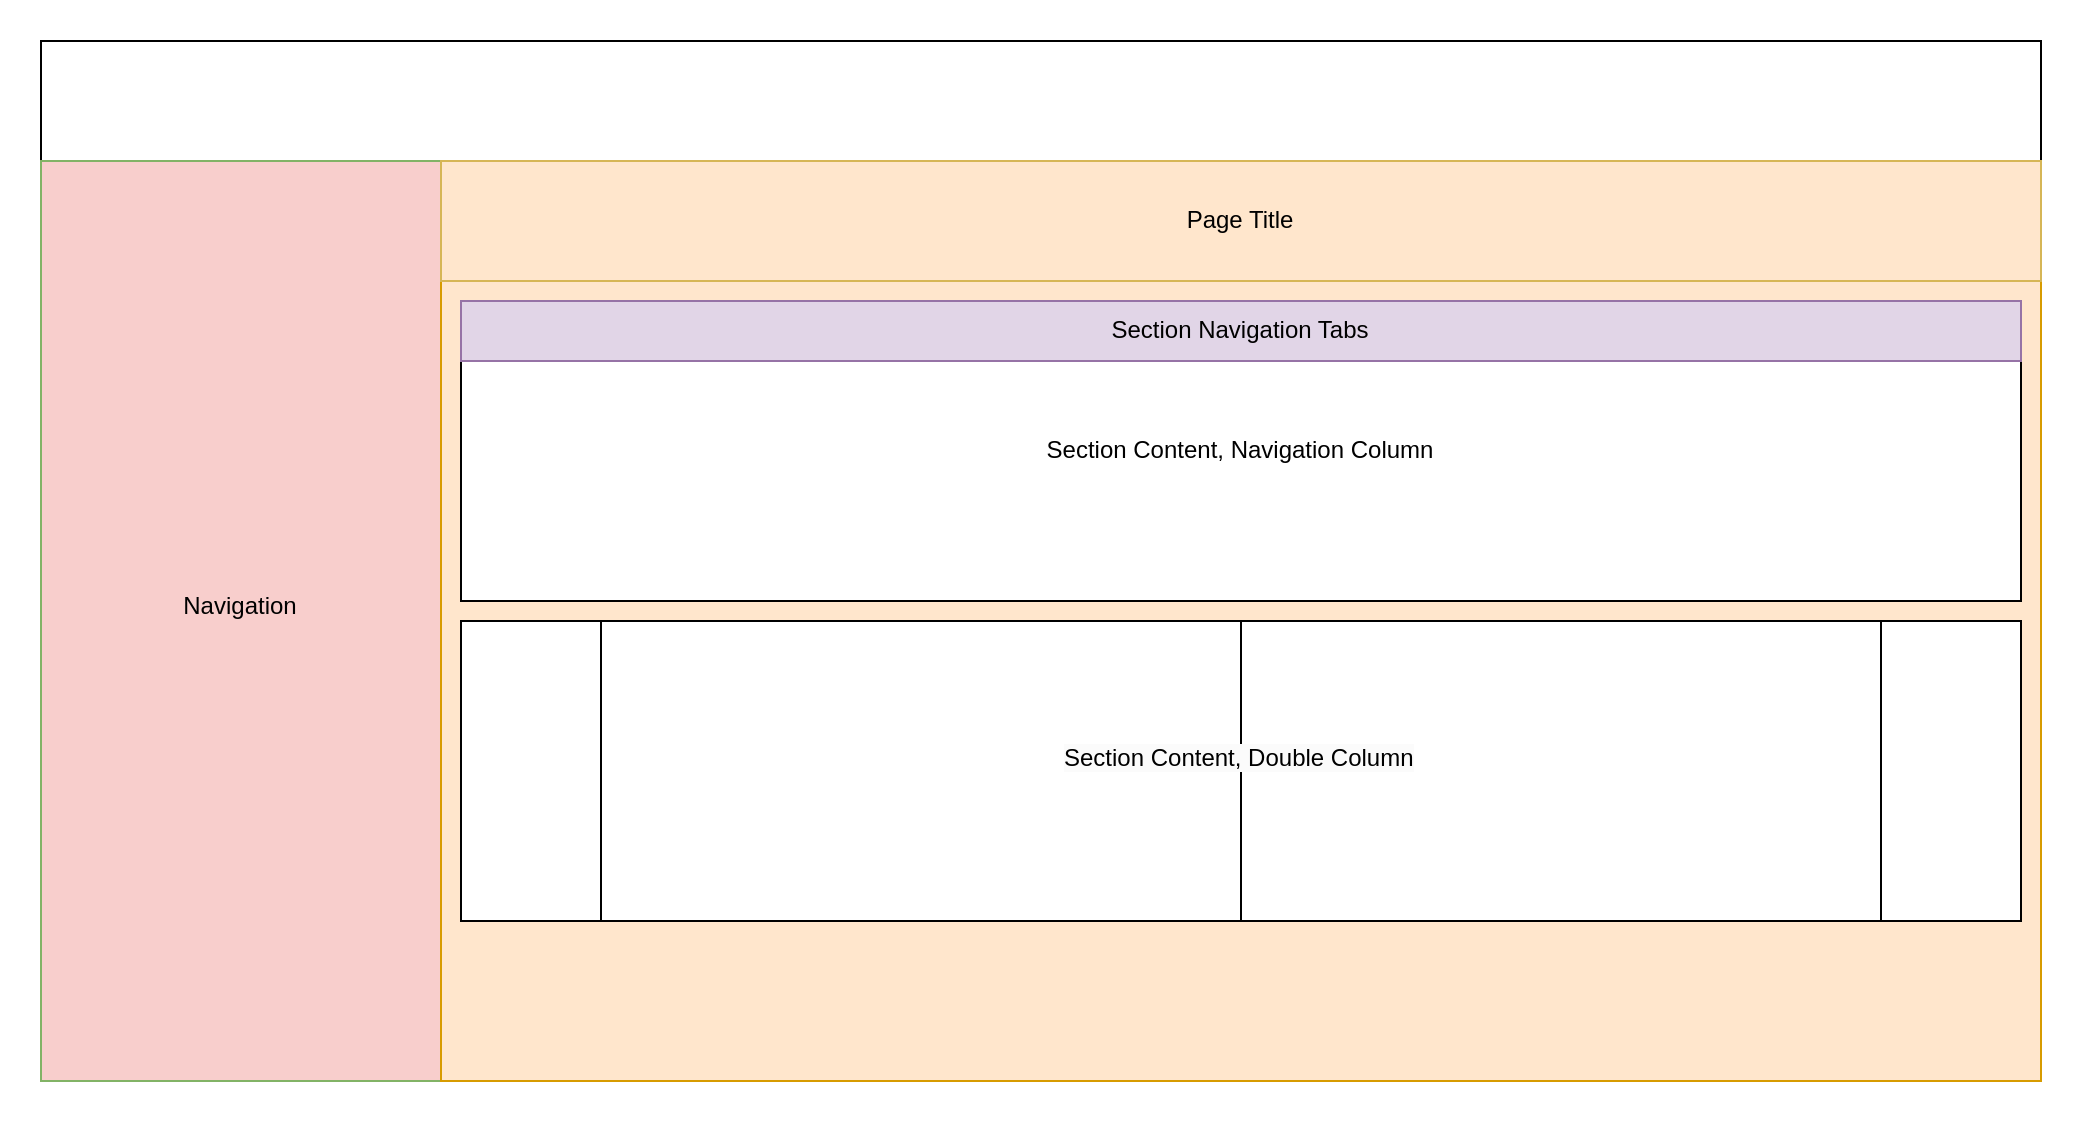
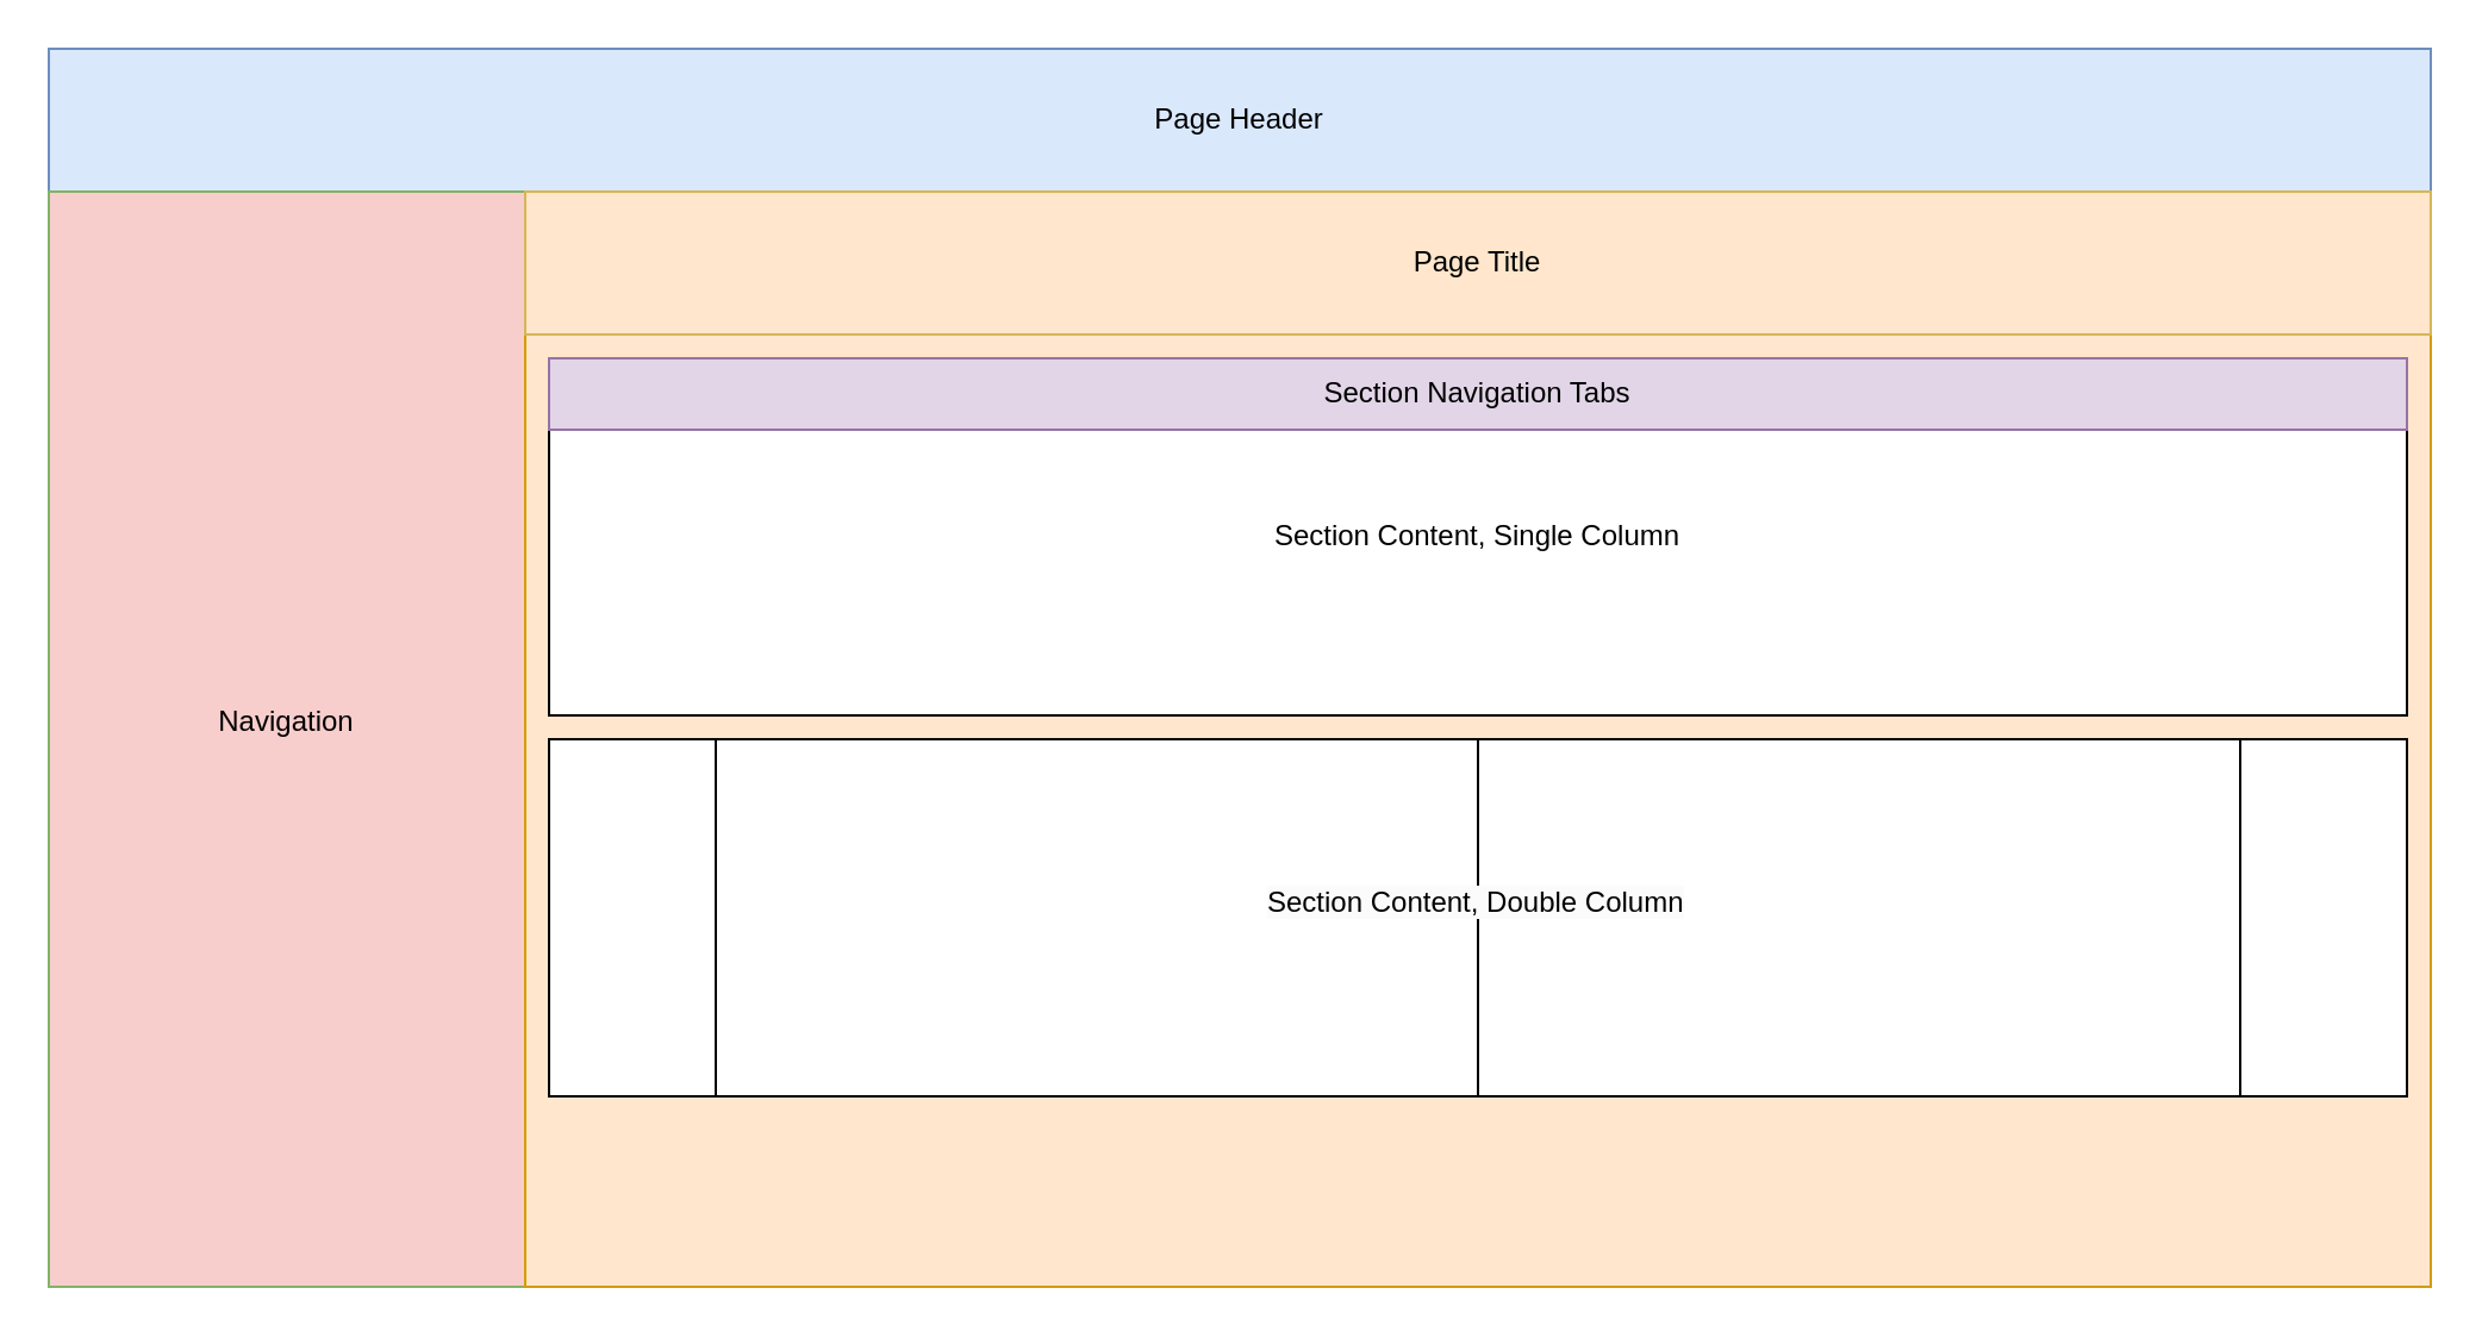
  <mxCell id="0" />
  <mxCell id="1" parent="0" />
  <mxCell id="2" value="" style="rounded=0;whiteSpace=wrap;html=1;" vertex="1" parent="1"><mxGeometry x="20" y="20" width="1000" height="520" as="geometry" /></mxCell>
+ <mxCell id="3" value="Page Header" style="rounded=0;whiteSpace=wrap;html=1;fillColor=#dae8fc;strokeColor=#6c8ebf;" vertex="1" parent="1"><mxGeometry x="20" y="20" width="1000" height="60" as="geometry" /></mxCell>
  <mxCell id="4" value="Navigation&lt;div&gt;&lt;br&gt;&lt;/div&gt;" style="rounded=0;whiteSpace=wrap;html=1;fillColor=#f8cecc;strokeColor=#82b366;" vertex="1" parent="1"><mxGeometry x="20" y="80" width="200" height="460" as="geometry" /></mxCell>
  <mxCell id="5" value="" style="rounded=0;whiteSpace=wrap;html=1;fillColor=#ffe6cc;strokeColor=#d79b00;" vertex="1" parent="1"><mxGeometry x="220" y="80" width="800" height="460" as="geometry" /></mxCell>
  <mxCell id="6" value="Page Title" style="rounded=0;whiteSpace=wrap;html=1;fillColor=#ffe6cc;strokeColor=#d6b656;" vertex="1" parent="1"><mxGeometry x="220" y="80" width="800" height="60" as="geometry" /></mxCell>
- <mxCell id="7" value="Section Content, Navigation Column" style="rounded=0;whiteSpace=wrap;html=1;" vertex="1" parent="1"><mxGeometry x="230" y="150" width="780" height="150" as="geometry" /></mxCell>
+ <mxCell id="7" value="Section Content, Single Column" style="rounded=0;whiteSpace=wrap;html=1;" vertex="1" parent="1"><mxGeometry x="230" y="150" width="780" height="150" as="geometry" /></mxCell>
  <mxCell id="8" value="Section Navigation Tabs" style="rounded=0;whiteSpace=wrap;html=1;fillColor=#e1d5e7;strokeColor=#9673a6;" vertex="1" parent="1"><mxGeometry x="230" y="150" width="780" height="30" as="geometry" /></mxCell>
  <mxCell id="9" value="" style="rounded=0;whiteSpace=wrap;html=1;" vertex="1" parent="1"><mxGeometry x="230" y="310" width="780" height="150" as="geometry" /></mxCell>
  <mxCell id="10" value="" style="rounded=0;whiteSpace=wrap;html=1;" vertex="1" parent="1"><mxGeometry x="300" y="310" width="320" height="150" as="geometry" /></mxCell>
  <mxCell id="11" value="" style="rounded=0;whiteSpace=wrap;html=1;" vertex="1" parent="1"><mxGeometry x="620" y="310" width="320" height="150" as="geometry" /></mxCell>
  <mxCell id="12" value="&lt;span style=&quot;color: rgb(0, 0, 0); font-family: Helvetica; font-size: 12px; font-style: normal; font-variant-ligatures: normal; font-variant-caps: normal; font-weight: 400; letter-spacing: normal; orphans: 2; text-align: center; text-indent: 0px; text-transform: none; widows: 2; word-spacing: 0px; -webkit-text-stroke-width: 0px; white-space: normal; background-color: rgb(251, 251, 251); text-decoration-thickness: initial; text-decoration-style: initial; text-decoration-color: initial; display: inline !important; float: none;&quot;&gt;Section Content, Double Column&lt;/span&gt;" style="text;whiteSpace=wrap;html=1;" vertex="1" parent="1"><mxGeometry x="530" y="365" width="210" height="40" as="geometry" /></mxCell>
